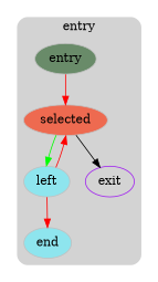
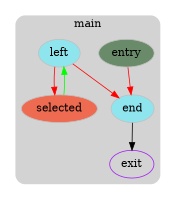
  digraph {
    compound=true
    node [color=gray fillcolor=cadetblue2 shape=oval style=filled]
    edge [color=red]
    n1 [fillcolor=darkseagreen4 label=entry rank=source]
    n2 [label=left]
    n3 [fillcolor=coral2 label=selected]
    n4 [label=end]
    n5 [color=purple label=exit rank=sink fillcolor="" shape="" style=""]
    subgraph cluster_1 {
      peripheries=0
      subgraph cluster_2 {
        bgcolor=lightgray
        color=darkgray
-       label=entry
+       label=main
        peripheries=0
        style=rounded
        n1
        n2
        n3
        n4
        n5
      }
    }
-   n1 -> n3
+   n1 -> n4
    n2 -> n3
    n2 -> n4
    n3 -> n2 [color=green]
-   n3 -> n5 [color=black]
+   n4 -> n5 [color=black]
  }
